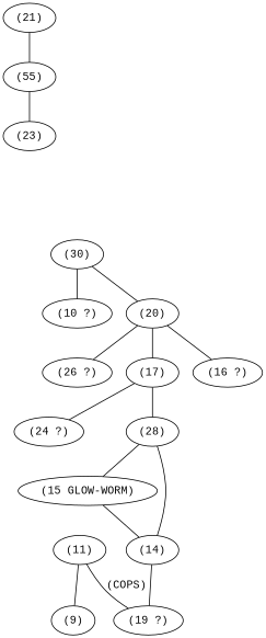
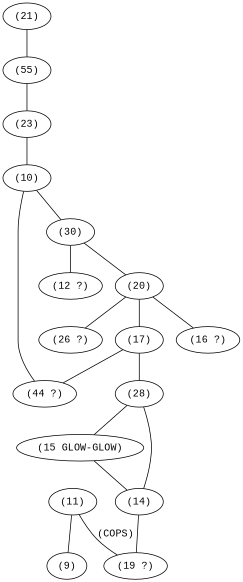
  graph {
    fontname="Liberation Mono"
    node [fontname="Liberation Mono"]
    edge [fontname="Liberation Mono"]
    n1 [label="(16 ?)"]
    n2 [label="(19 ?)"]
-   n3 [label="(15 GLOW-WORM)"]
+   n3 [label="(15 GLOW-GLOW)"]
    n4 [label="(14)"]
    n5 [label="(28)"]
    n6 [label="(26 ?)"]
    n7 [label="(17)"]
-   n8 [label="(24 ?)"]
+   n8 [label="(44 ?)"]
    n9 [label="(20)"]
-   n10 [label="(10 ?)"]
+   n10 [label="(12 ?)"]
    n11 [label="(30)"]
+   n12 [label="(10)"]
    n13 [label="(23)"]
    n14 [label="(55)"]
    n15 [label="(21)"]
    n16 [label="(11)"]
    n17 [label="(9)"]
    n3 -- n4
    n4 -- n2
    n5 -- n3
    n5 -- n4
    n7 -- n5
    n7 -- n8
    n9 -- n1
    n9 -- n6
    n9 -- n7
    n11 -- n9
    n11 -- n10
+   n12 -- n8
+   n12 -- n11
+   n13 -- n12
    n14 -- n13
    n15 -- n14
    n16 -- n2 [label="(COPS)"]
    n16 -- n17
  }
